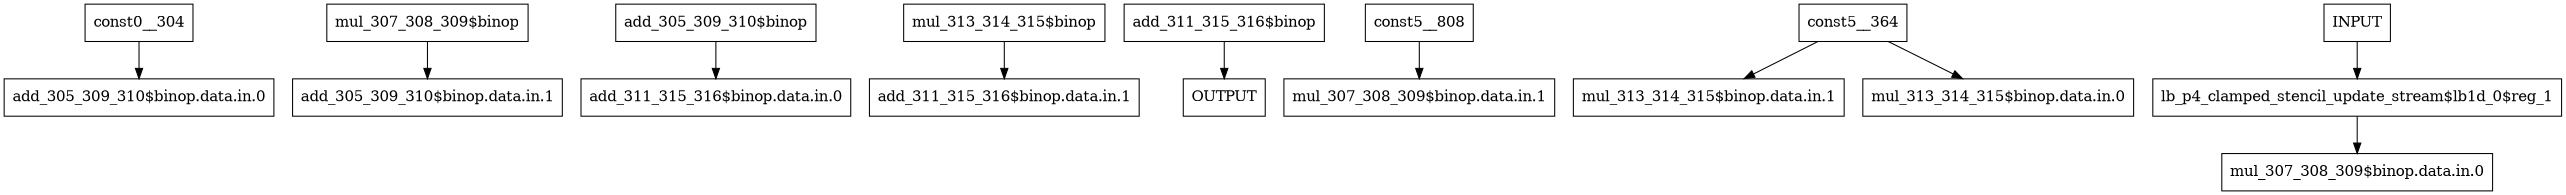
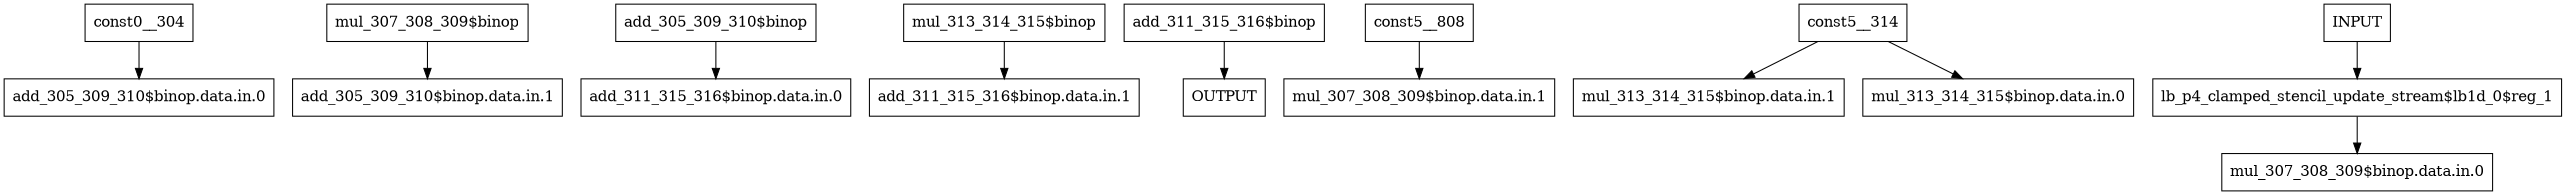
  digraph {
    node [shape=box]
    const0__304
    "add_305_309_310$binop.data.in.0"
    "mul_307_308_309$binop"
    "add_305_309_310$binop.data.in.1"
    "add_305_309_310$binop"
    "add_311_315_316$binop.data.in.0"
    "mul_313_314_315$binop"
    "add_311_315_316$binop.data.in.1"
    "add_311_315_316$binop"
    OUTPUT
    n11 [label=const5__808]
    "mul_307_308_309$binop.data.in.1"
-   const5__314 [label=const5__364]
+   const5__314
    "mul_313_314_315$binop.data.in.1"
    "mul_313_314_315$binop.data.in.0"
    INPUT
    "lb_p4_clamped_stencil_update_stream$lb1d_0$reg_1"
    "mul_307_308_309$binop.data.in.0"
    const0__304 -> "add_305_309_310$binop.data.in.0"
    "mul_307_308_309$binop" -> "add_305_309_310$binop.data.in.1"
    "add_305_309_310$binop" -> "add_311_315_316$binop.data.in.0"
    "mul_313_314_315$binop" -> "add_311_315_316$binop.data.in.1"
    "add_311_315_316$binop" -> OUTPUT
    n11 -> "mul_307_308_309$binop.data.in.1"
    const5__314 -> "mul_313_314_315$binop.data.in.1"
    const5__314 -> "mul_313_314_315$binop.data.in.0"
    INPUT -> "lb_p4_clamped_stencil_update_stream$lb1d_0$reg_1"
    "lb_p4_clamped_stencil_update_stream$lb1d_0$reg_1" -> "mul_307_308_309$binop.data.in.0"
  }
